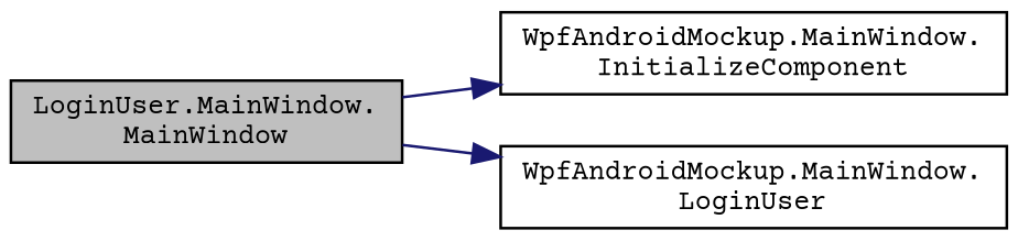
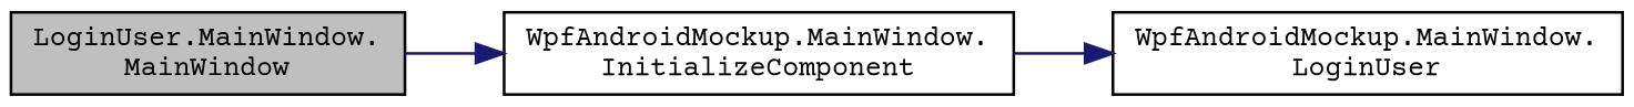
  digraph {
    fontname="Courier Prime"
    rankdir=LR
    node [color=black fillcolor=white fontname="Courier Prime" fontsize=10 shape=record style=filled]
    edge [color=midnightblue fontname="Courier Prime" fontsize=10 labelfontname=Helvetica labelfontsize=10 style=solid]
    n1 [fillcolor=grey75 fontcolor=black height=0.2 label="LoginUser.MainWindow.\lMainWindow" width=0.4]
    n2 [height=0.2 label="WpfAndroidMockup.MainWindow.\lInitializeComponent" width=0.4]
    n3 [height=0.2 label="WpfAndroidMockup.MainWindow.\lLoginUser" width=0.4]
    n1 -> n2
-   n1 -> n3
+   n2 -> n3
  }
